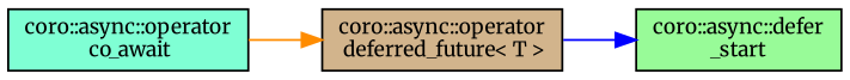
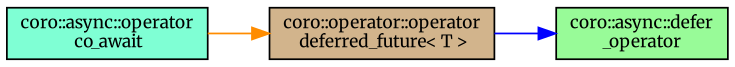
  digraph {
    fontname=Merriweather
    rankdir=RL
    node [color=black fontname=Merriweather fontsize=10 shape=record style=filled]
    edge [dir=back fontname=Merriweather fontsize=10 labelfontname=Helvetica labelfontsize=10 style=solid]
-   n1 [fillcolor=palegreen fontcolor=black height=0.2 label="coro::async::defer\l_start" width=0.4]
-   n2 [fillcolor=tan height=0.2 label="coro::async::operator\l deferred_future\< T \>" width=0.4]
+   n1 [fillcolor=palegreen fontcolor=black height=0.2 label="coro::async::defer\l_operator" width=0.4]
+   n2 [fillcolor=tan height=0.2 label="coro::operator::operator\l deferred_future\< T \>" width=0.4]
    n3 [fillcolor=aquamarine height=0.2 label="coro::async::operator\l co_await" width=0.4]
    n1 -> n2 [color=blue]
    n2 -> n3 [color=darkorange]
  }
